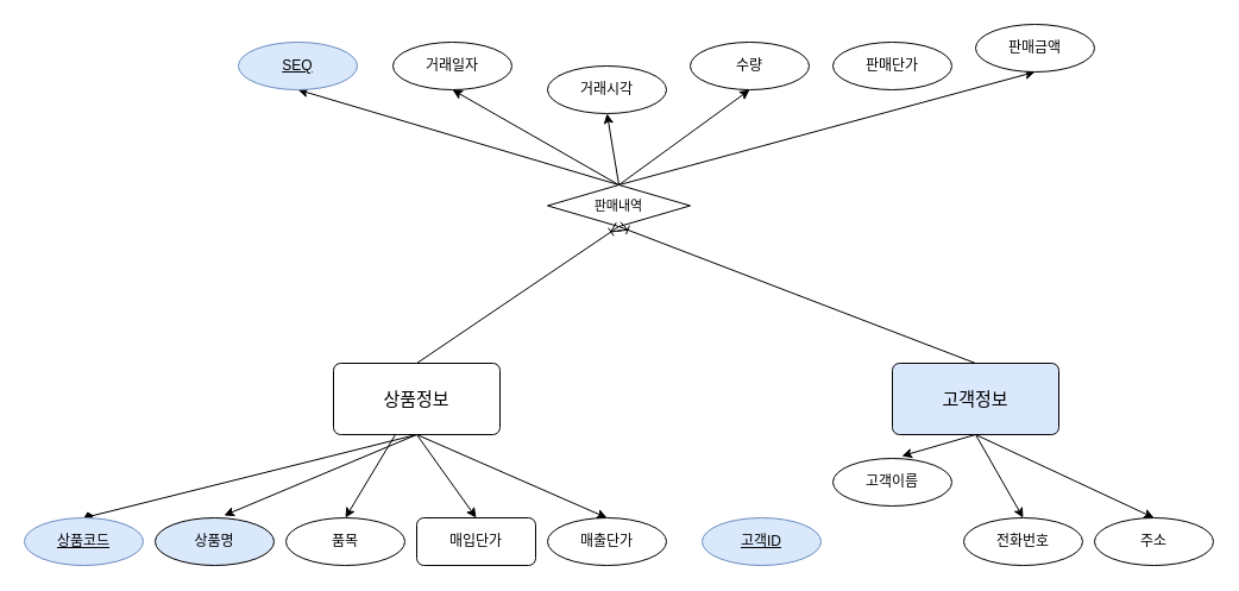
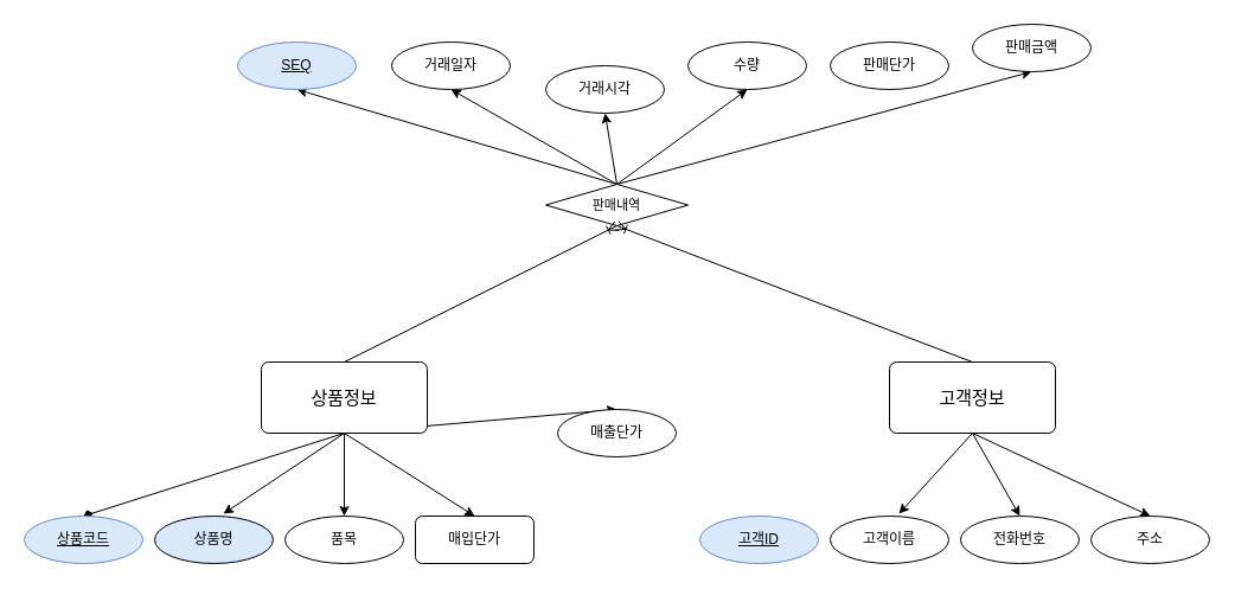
  <mxCell id="0" />
  <mxCell id="1" parent="0" />
  <mxCell id="2" style="rounded=0;orthogonalLoop=1;jettySize=auto;html=1;entryX=0.5;entryY=0;entryDx=0;entryDy=0;exitX=0.5;exitY=1;exitDx=0;exitDy=0;endArrow=diamond;" edge="1" parent="1" source="7" target="8"><mxGeometry relative="1" as="geometry" /></mxCell>
  <mxCell id="3" style="edgeStyle=none;shape=connector;rounded=0;orthogonalLoop=1;jettySize=auto;html=1;entryX=0.58;entryY=-0.05;entryDx=0;entryDy=0;entryPerimeter=0;labelBackgroundColor=default;strokeColor=default;fontFamily=Helvetica;fontSize=11;fontColor=default;endArrow=classic;exitX=0.5;exitY=1;exitDx=0;exitDy=0;" edge="1" parent="1" source="7" target="9"><mxGeometry relative="1" as="geometry" /></mxCell>
  <mxCell id="4" style="edgeStyle=none;shape=connector;rounded=0;orthogonalLoop=1;jettySize=auto;html=1;entryX=0.5;entryY=0;entryDx=0;entryDy=0;labelBackgroundColor=default;strokeColor=default;fontFamily=Helvetica;fontSize=11;fontColor=default;endArrow=classic;" edge="1" parent="1" source="7" target="10"><mxGeometry relative="1" as="geometry" /></mxCell>
  <mxCell id="5" style="edgeStyle=none;shape=connector;rounded=0;orthogonalLoop=1;jettySize=auto;html=1;entryX=0.5;entryY=0;entryDx=0;entryDy=0;labelBackgroundColor=default;strokeColor=default;fontFamily=Helvetica;fontSize=11;fontColor=default;endArrow=classic;exitX=0.5;exitY=1;exitDx=0;exitDy=0;" edge="1" parent="1" source="7" target="11"><mxGeometry relative="1" as="geometry" /></mxCell>
  <mxCell id="6" style="edgeStyle=none;shape=connector;rounded=0;orthogonalLoop=1;jettySize=auto;html=1;entryX=0.5;entryY=0;entryDx=0;entryDy=0;labelBackgroundColor=default;strokeColor=default;fontFamily=Helvetica;fontSize=11;fontColor=default;endArrow=classic;exitX=0.5;exitY=1;exitDx=0;exitDy=0;" edge="1" parent="1" source="7" target="12"><mxGeometry relative="1" as="geometry" /></mxCell>
- <mxCell id="7" value="&lt;font style=&quot;font-size: 15px;&quot;&gt;상품정보&lt;/font&gt;" style="rounded=1;arcSize=10;whiteSpace=wrap;html=1;align=center;" vertex="1" parent="1"><mxGeometry x="280" y="305" width="140" height="60" as="geometry" /></mxCell>
+ <mxCell id="7" value="&lt;font style=&quot;font-size: 15px;&quot;&gt;상품정보&lt;/font&gt;" style="rounded=1;arcSize=10;whiteSpace=wrap;html=1;align=center;" vertex="1" parent="1"><mxGeometry x="220" y="305" width="140" height="60" as="geometry" /></mxCell>
  <mxCell id="8" value="상품코드" style="ellipse;whiteSpace=wrap;html=1;align=center;fontStyle=4;fillColor=#dae8fc;strokeColor=#6c8ebf;" vertex="1" parent="1"><mxGeometry x="20" y="435" width="100" height="40" as="geometry" /></mxCell>
  <mxCell id="9" value="상품명" style="ellipse;whiteSpace=wrap;html=1;align=center;fillColor=#dae8fc;" vertex="1" parent="1"><mxGeometry x="130" y="435" width="100" height="40" as="geometry" /></mxCell>
  <mxCell id="10" value="품목" style="ellipse;whiteSpace=wrap;html=1;align=center;" vertex="1" parent="1"><mxGeometry x="240" y="435" width="100" height="40" as="geometry" /></mxCell>
  <mxCell id="11" value="매입단가" style="whiteSpace=wrap;html=1;align=center;rounded=1;" vertex="1" parent="1"><mxGeometry x="350" y="435" width="100" height="40" as="geometry" /></mxCell>
- <mxCell id="12" value="매출단가" style="ellipse;whiteSpace=wrap;html=1;align=center;" vertex="1" parent="1"><mxGeometry x="460" y="435" width="100" height="40" as="geometry" /></mxCell>
+ <mxCell id="12" value="매출단가" style="ellipse;whiteSpace=wrap;html=1;align=center;" vertex="1" parent="1"><mxGeometry x="470" y="345" width="100" height="40" as="geometry" /></mxCell>
  <mxCell id="13" style="edgeStyle=none;shape=connector;rounded=0;orthogonalLoop=1;jettySize=auto;html=1;entryX=0.58;entryY=-0.05;entryDx=0;entryDy=0;entryPerimeter=0;labelBackgroundColor=default;strokeColor=default;fontFamily=Helvetica;fontSize=11;fontColor=default;endArrow=classic;exitX=0.5;exitY=1;exitDx=0;exitDy=0;" edge="1" source="16" target="18" parent="1"><mxGeometry relative="1" as="geometry" /></mxCell>
  <mxCell id="14" style="edgeStyle=none;shape=connector;rounded=0;orthogonalLoop=1;jettySize=auto;html=1;entryX=0.5;entryY=0;entryDx=0;entryDy=0;labelBackgroundColor=default;strokeColor=default;fontFamily=Helvetica;fontSize=11;fontColor=default;endArrow=classic;exitX=0.5;exitY=1;exitDx=0;exitDy=0;" edge="1" source="16" target="19" parent="1"><mxGeometry relative="1" as="geometry" /></mxCell>
  <mxCell id="15" style="edgeStyle=none;shape=connector;rounded=0;orthogonalLoop=1;jettySize=auto;html=1;entryX=0.5;entryY=0;entryDx=0;entryDy=0;labelBackgroundColor=default;strokeColor=default;fontFamily=Helvetica;fontSize=11;fontColor=default;endArrow=classic;exitX=0.5;exitY=1;exitDx=0;exitDy=0;" edge="1" source="16" target="20" parent="1"><mxGeometry relative="1" as="geometry" /></mxCell>
- <mxCell id="16" value="&lt;font style=&quot;font-size: 15px;&quot;&gt;고객정보&lt;/font&gt;" style="rounded=1;arcSize=10;whiteSpace=wrap;html=1;align=center;fillColor=#dae8fc;" vertex="1" parent="1"><mxGeometry x="750" y="305" width="140" height="60" as="geometry" /></mxCell>
+ <mxCell id="16" value="&lt;font style=&quot;font-size: 15px;&quot;&gt;고객정보&lt;/font&gt;" style="rounded=1;arcSize=10;whiteSpace=wrap;html=1;align=center;" vertex="1" parent="1"><mxGeometry x="750" y="305" width="140" height="60" as="geometry" /></mxCell>
  <mxCell id="17" value="고객ID" style="ellipse;whiteSpace=wrap;html=1;align=center;fontStyle=4;fillColor=#dae8fc;strokeColor=#6c8ebf;" vertex="1" parent="1"><mxGeometry x="590" y="435" width="100" height="40" as="geometry" /></mxCell>
- <mxCell id="18" value="고객이름" style="ellipse;whiteSpace=wrap;html=1;align=center;" vertex="1" parent="1"><mxGeometry x="700" y="385" width="100" height="40" as="geometry" /></mxCell>
+ <mxCell id="18" value="고객이름" style="ellipse;whiteSpace=wrap;html=1;align=center;" vertex="1" parent="1"><mxGeometry x="700" y="435" width="100" height="40" as="geometry" /></mxCell>
  <mxCell id="19" value="전화번호" style="ellipse;whiteSpace=wrap;html=1;align=center;" vertex="1" parent="1"><mxGeometry x="810" y="435" width="100" height="40" as="geometry" /></mxCell>
  <mxCell id="20" value="주소" style="ellipse;whiteSpace=wrap;html=1;align=center;" vertex="1" parent="1"><mxGeometry x="920" y="435" width="100" height="40" as="geometry" /></mxCell>
  <mxCell id="21" value="" style="edgeStyle=none;shape=connector;rounded=0;orthogonalLoop=1;jettySize=auto;html=1;labelBackgroundColor=default;strokeColor=default;fontFamily=Helvetica;fontSize=11;fontColor=default;endArrow=classic;entryX=0.5;entryY=1;entryDx=0;entryDy=0;exitX=0.5;exitY=0;exitDx=0;exitDy=0;" edge="1" parent="1" source="26" target="34"><mxGeometry relative="1" as="geometry" /></mxCell>
  <mxCell id="22" style="edgeStyle=none;shape=connector;rounded=0;orthogonalLoop=1;jettySize=auto;html=1;entryX=0.5;entryY=1;entryDx=0;entryDy=0;labelBackgroundColor=default;strokeColor=default;fontFamily=Helvetica;fontSize=11;fontColor=default;endArrow=classic;exitX=0.5;exitY=0;exitDx=0;exitDy=0;" edge="1" parent="1" source="26" target="29"><mxGeometry relative="1" as="geometry" /></mxCell>
  <mxCell id="23" style="edgeStyle=none;shape=connector;rounded=0;orthogonalLoop=1;jettySize=auto;html=1;entryX=0.5;entryY=1;entryDx=0;entryDy=0;labelBackgroundColor=default;strokeColor=default;fontFamily=Helvetica;fontSize=11;fontColor=default;endArrow=classic;exitX=0.5;exitY=0;exitDx=0;exitDy=0;" edge="1" parent="1" source="26" target="30"><mxGeometry relative="1" as="geometry" /></mxCell>
  <mxCell id="24" style="edgeStyle=none;shape=connector;rounded=0;orthogonalLoop=1;jettySize=auto;html=1;entryX=0.5;entryY=1;entryDx=0;entryDy=0;labelBackgroundColor=default;strokeColor=default;fontFamily=Helvetica;fontSize=11;fontColor=default;endArrow=classic;exitX=0.5;exitY=0;exitDx=0;exitDy=0;" edge="1" parent="1" source="26" target="31"><mxGeometry relative="1" as="geometry" /></mxCell>
  <mxCell id="25" style="edgeStyle=none;shape=connector;rounded=0;orthogonalLoop=1;jettySize=auto;html=1;entryX=0.5;entryY=1;entryDx=0;entryDy=0;labelBackgroundColor=default;strokeColor=default;fontFamily=Helvetica;fontSize=11;fontColor=default;endArrow=classic;exitX=0.5;exitY=0;exitDx=0;exitDy=0;" edge="1" parent="1" source="26" target="33"><mxGeometry relative="1" as="geometry" /></mxCell>
  <mxCell id="26" value="판매내역" style="shape=rhombus;perimeter=rhombusPerimeter;whiteSpace=wrap;html=1;align=center;fontFamily=Helvetica;fontSize=11;fontColor=default;" vertex="1" parent="1"><mxGeometry x="460" y="155" width="120" height="35" as="geometry" /></mxCell>
  <mxCell id="27" value="" style="fontSize=12;html=1;endArrow=ERoneToMany;rounded=0;labelBackgroundColor=default;strokeColor=default;fontFamily=Helvetica;fontColor=default;shape=connector;entryX=0.5;entryY=1;entryDx=0;entryDy=0;exitX=0.5;exitY=0;exitDx=0;exitDy=0;" edge="1" parent="1" source="7" target="26"><mxGeometry width="100" height="100" relative="1" as="geometry"><mxPoint x="480" y="415" as="sourcePoint" /><mxPoint x="580" y="315" as="targetPoint" /></mxGeometry></mxCell>
  <mxCell id="28" value="" style="fontSize=12;html=1;endArrow=ERoneToMany;rounded=0;labelBackgroundColor=default;strokeColor=default;fontFamily=Helvetica;fontColor=default;shape=connector;entryX=0.5;entryY=1;entryDx=0;entryDy=0;exitX=0.5;exitY=0;exitDx=0;exitDy=0;" edge="1" parent="1" source="16" target="26"><mxGeometry width="100" height="100" relative="1" as="geometry"><mxPoint x="300" y="315" as="sourcePoint" /><mxPoint x="530" y="225" as="targetPoint" /></mxGeometry></mxCell>
  <mxCell id="29" value="거래일자" style="ellipse;whiteSpace=wrap;html=1;align=center;" vertex="1" parent="1"><mxGeometry x="330" y="35" width="100" height="40" as="geometry" /></mxCell>
  <mxCell id="30" value="거래시각" style="ellipse;whiteSpace=wrap;html=1;align=center;" vertex="1" parent="1"><mxGeometry x="460" y="55" width="100" height="40" as="geometry" /></mxCell>
  <mxCell id="31" value="수량" style="ellipse;whiteSpace=wrap;html=1;align=center;" vertex="1" parent="1"><mxGeometry x="580" y="35" width="100" height="40" as="geometry" /></mxCell>
  <mxCell id="32" value="판매단가" style="ellipse;whiteSpace=wrap;html=1;align=center;" vertex="1" parent="1"><mxGeometry x="700" y="35" width="100" height="40" as="geometry" /></mxCell>
  <mxCell id="33" value="판매금액" style="ellipse;whiteSpace=wrap;html=1;align=center;" vertex="1" parent="1"><mxGeometry x="820" y="20" width="100" height="40" as="geometry" /></mxCell>
  <mxCell id="34" value="SEQ" style="ellipse;whiteSpace=wrap;html=1;align=center;fontStyle=4;fillColor=#dae8fc;strokeColor=#6c8ebf;" vertex="1" parent="1"><mxGeometry x="200" y="35" width="100" height="40" as="geometry" /></mxCell>
